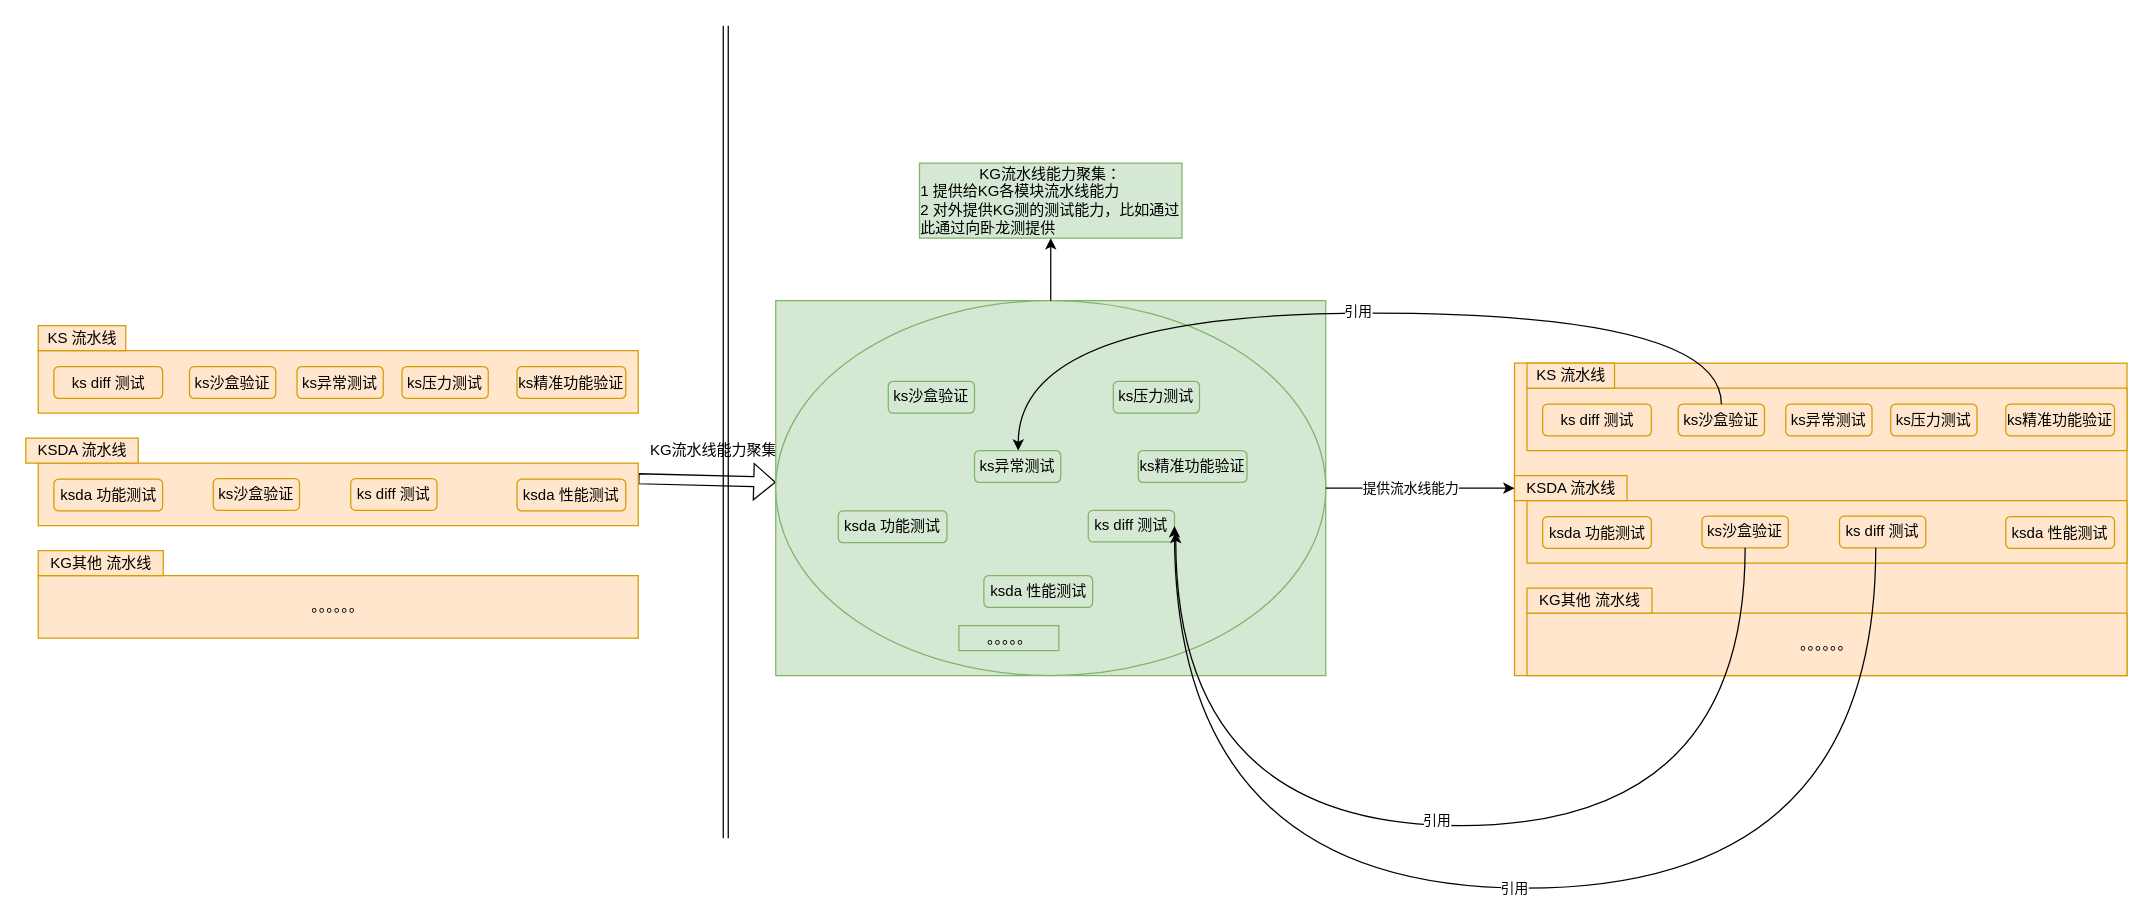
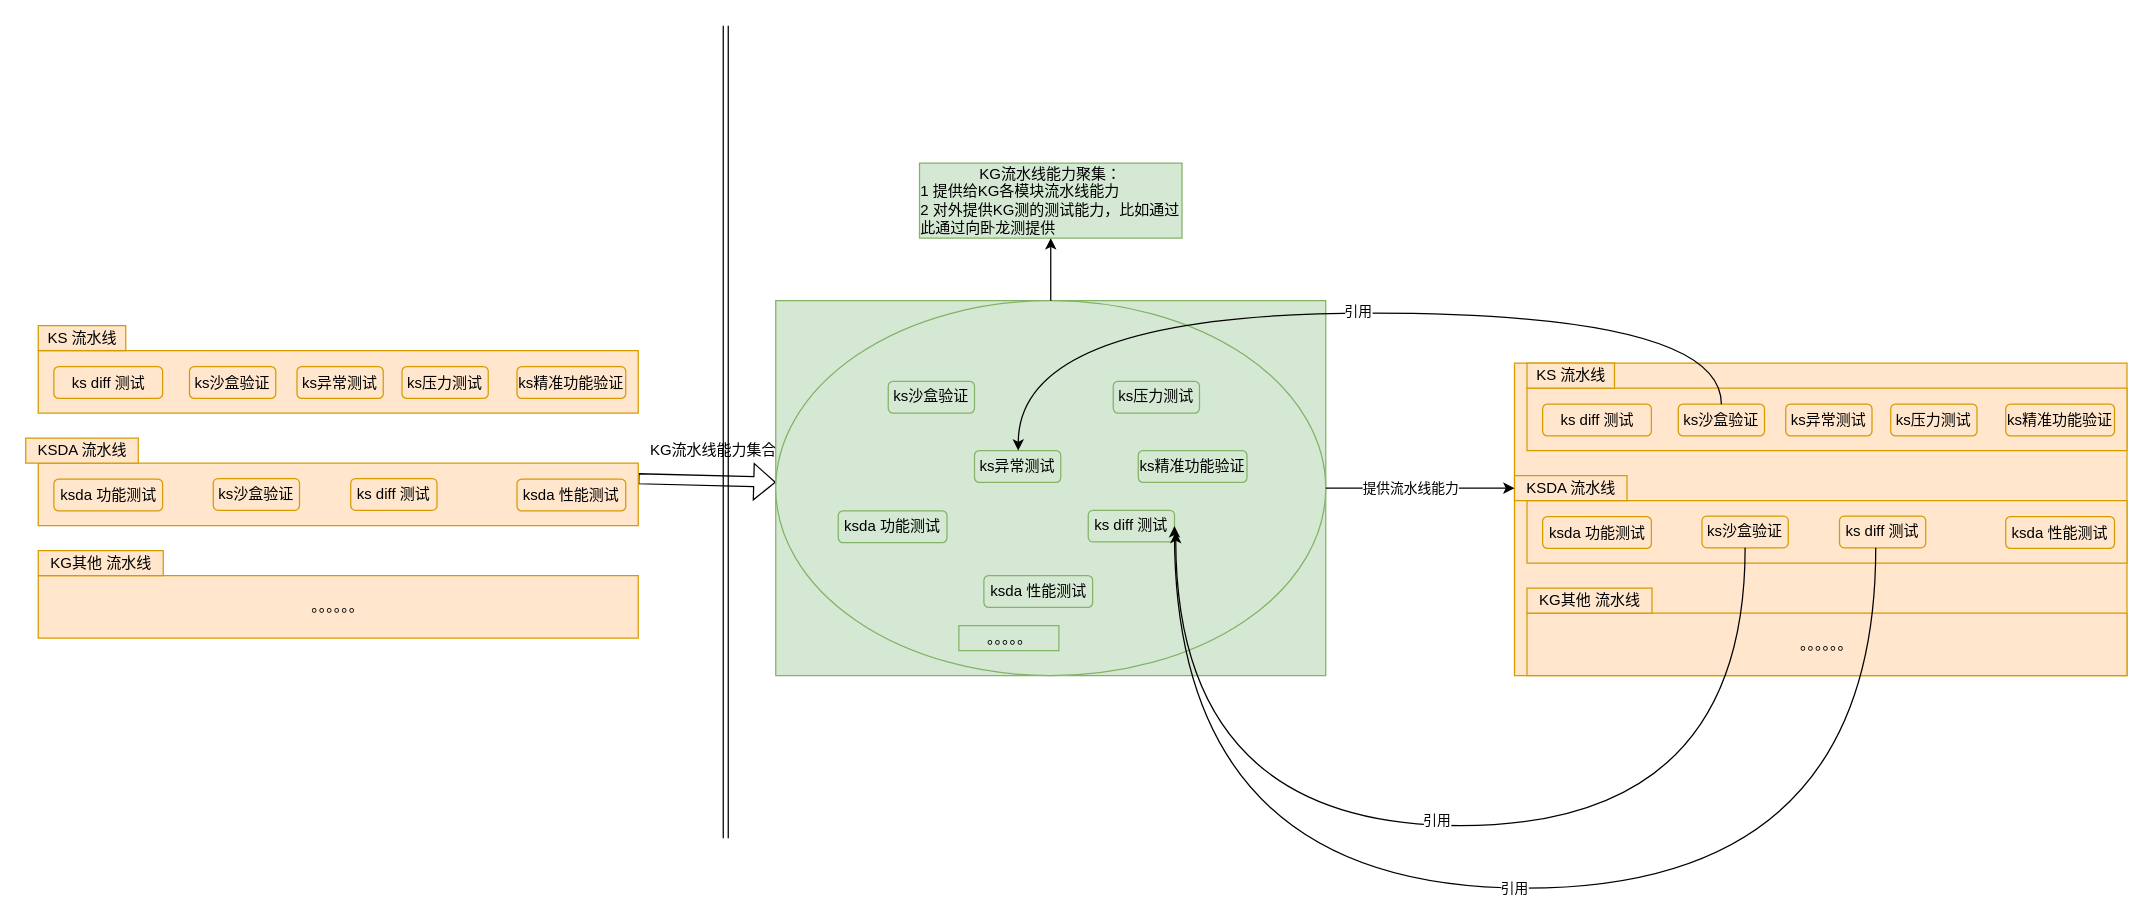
  <mxCell id="0" />
  <mxCell id="1" parent="0" />
  <mxCell id="2" value="。。。。。。" style="rounded=0;whiteSpace=wrap;html=1;fillColor=#ffe6cc;strokeColor=#d79b00;container=0;" vertex="1" parent="1"><mxGeometry x="30" y="460" width="480" height="50" as="geometry" /></mxCell>
  <mxCell id="3" value="KG其他 流水线" style="text;html=1;align=center;verticalAlign=middle;resizable=0;points=[];autosize=1;strokeColor=#d79b00;fillColor=#ffe6cc;" vertex="1" parent="1"><mxGeometry x="30" y="440" width="100" height="20" as="geometry" /></mxCell>
  <mxCell id="4" value="" style="shape=link;html=1;rounded=0;" edge="1" parent="1"><mxGeometry width="100" relative="1" as="geometry"><mxPoint x="580" y="20" as="sourcePoint" /><mxPoint x="580" y="670" as="targetPoint" /></mxGeometry></mxCell>
  <mxCell id="5" value="" style="shape=flexArrow;endArrow=classic;html=1;rounded=0;exitX=1;exitY=0.25;exitDx=0;exitDy=0;width=8;endSize=5.4;" edge="1" parent="1" source="7" target="21"><mxGeometry width="50" height="50" relative="1" as="geometry"><mxPoint x="530" y="384.5" as="sourcePoint" /><mxPoint x="660" y="384.5" as="targetPoint" /></mxGeometry></mxCell>
- <mxCell id="6" value="KG流水线能力聚集" style="text;html=1;align=center;verticalAlign=middle;resizable=0;points=[];autosize=1;strokeColor=none;fillColor=none;" vertex="1" parent="1"><mxGeometry x="510" y="350" width="120" height="20" as="geometry" /></mxCell>
+ <mxCell id="6" value="KG流水线能力集合" style="text;html=1;align=center;verticalAlign=middle;resizable=0;points=[];autosize=1;strokeColor=none;fillColor=none;" vertex="1" parent="1"><mxGeometry x="510" y="350" width="120" height="20" as="geometry" /></mxCell>
  <mxCell id="7" value="" style="rounded=0;whiteSpace=wrap;html=1;fillColor=#ffe6cc;strokeColor=#d79b00;container=0;" vertex="1" parent="1"><mxGeometry x="30" y="370" width="480" height="50" as="geometry" /></mxCell>
  <mxCell id="8" value="ksda 性能测试" style="rounded=1;whiteSpace=wrap;html=1;fillColor=#ffe6cc;strokeColor=#d79b00;container=0;flipH=1;" vertex="1" parent="1"><mxGeometry x="413" y="382.821" width="87" height="25.389" as="geometry" /></mxCell>
  <mxCell id="9" value="ks diff 测试" style="rounded=1;whiteSpace=wrap;html=1;fillColor=#ffe6cc;strokeColor=#d79b00;container=0;flipH=1;" vertex="1" parent="1"><mxGeometry x="280" y="382.31" width="69" height="25.389" as="geometry" /></mxCell>
  <mxCell id="10" value="ks沙盒验证" style="rounded=1;whiteSpace=wrap;html=1;fillColor=#ffe6cc;strokeColor=#d79b00;container=0;flipH=1;" vertex="1" parent="1"><mxGeometry x="170" y="382.309" width="69" height="25.389" as="geometry" /></mxCell>
  <mxCell id="11" value="ksda 功能测试" style="rounded=1;whiteSpace=wrap;html=1;fillColor=#ffe6cc;strokeColor=#d79b00;container=0;flipH=1;" vertex="1" parent="1"><mxGeometry x="42.5" y="382.819" width="87" height="25.389" as="geometry" /></mxCell>
  <mxCell id="12" value="KSDA 流水线" style="text;html=1;align=center;verticalAlign=middle;resizable=0;points=[];autosize=1;strokeColor=#d79b00;fillColor=#ffe6cc;" vertex="1" parent="1"><mxGeometry x="20" y="350" width="90" height="20" as="geometry" /></mxCell>
  <mxCell id="13" value="" style="rounded=0;whiteSpace=wrap;html=1;fillColor=#ffe6cc;strokeColor=#d79b00;container=0;" vertex="1" parent="1"><mxGeometry x="30" y="280" width="480" height="50" as="geometry" /></mxCell>
  <mxCell id="14" value="ks精准功能验证" style="rounded=1;whiteSpace=wrap;html=1;fillColor=#ffe6cc;strokeColor=#d79b00;container=0;flipH=1;" vertex="1" parent="1"><mxGeometry x="413" y="292.821" width="87" height="25.389" as="geometry" /></mxCell>
  <mxCell id="15" value="ks压力测试" style="rounded=1;whiteSpace=wrap;html=1;fillColor=#ffe6cc;strokeColor=#d79b00;container=0;flipH=1;" vertex="1" parent="1"><mxGeometry x="321" y="292.82" width="69" height="25.389" as="geometry" /></mxCell>
  <mxCell id="16" value="ks异常测试" style="rounded=1;whiteSpace=wrap;html=1;fillColor=#ffe6cc;strokeColor=#d79b00;container=0;flipH=1;" vertex="1" parent="1"><mxGeometry x="237" y="292.821" width="69" height="25.389" as="geometry" /></mxCell>
  <mxCell id="17" value="ks沙盒验证" style="rounded=1;whiteSpace=wrap;html=1;fillColor=#ffe6cc;strokeColor=#d79b00;container=0;flipH=1;" vertex="1" parent="1"><mxGeometry x="151" y="292.819" width="69" height="25.389" as="geometry" /></mxCell>
  <mxCell id="18" value="ks diff 测试" style="rounded=1;whiteSpace=wrap;html=1;fillColor=#ffe6cc;strokeColor=#d79b00;container=0;flipH=1;" vertex="1" parent="1"><mxGeometry x="42.5" y="292.819" width="87" height="25.389" as="geometry" /></mxCell>
  <mxCell id="19" value="KS 流水线" style="text;html=1;align=center;verticalAlign=middle;resizable=0;points=[];autosize=1;strokeColor=#d79b00;fillColor=#ffe6cc;" vertex="1" parent="1"><mxGeometry x="30" y="260" width="70" height="20" as="geometry" /></mxCell>
  <mxCell id="20" value="" style="group;fillColor=#d5e8d4;strokeColor=#82b366;" vertex="1" connectable="0" parent="1"><mxGeometry x="620" y="240" width="440" height="300" as="geometry" /></mxCell>
  <mxCell id="21" value="" style="ellipse;whiteSpace=wrap;html=1;fillColor=#d5e8d4;strokeColor=#82b366;" vertex="1" parent="20"><mxGeometry width="440" height="300" as="geometry" /></mxCell>
  <mxCell id="22" value="ksda 性能测试" style="rounded=1;whiteSpace=wrap;html=1;fillColor=#d5e8d4;strokeColor=#82b366;container=0;flipH=1;" vertex="1" parent="20"><mxGeometry x="166.5" y="220.001" width="87" height="25.389" as="geometry" /></mxCell>
  <mxCell id="23" value="ks diff 测试" style="rounded=1;whiteSpace=wrap;html=1;fillColor=#d5e8d4;strokeColor=#82b366;container=0;flipH=1;" vertex="1" parent="20"><mxGeometry x="250" y="167.7" width="69" height="25.389" as="geometry" /></mxCell>
  <mxCell id="24" value="ksda 功能测试" style="rounded=1;whiteSpace=wrap;html=1;fillColor=#d5e8d4;strokeColor=#82b366;container=0;flipH=1;" vertex="1" parent="20"><mxGeometry x="50" y="168.209" width="87" height="25.389" as="geometry" /></mxCell>
  <mxCell id="25" value="ks精准功能验证" style="rounded=1;whiteSpace=wrap;html=1;fillColor=#d5e8d4;strokeColor=#82b366;container=0;flipH=1;" vertex="1" parent="20"><mxGeometry x="290" y="120.001" width="87" height="25.389" as="geometry" /></mxCell>
  <mxCell id="26" value="ks压力测试" style="rounded=1;whiteSpace=wrap;html=1;fillColor=#d5e8d4;strokeColor=#82b366;container=0;flipH=1;" vertex="1" parent="20"><mxGeometry x="270" y="64.61" width="69" height="25.389" as="geometry" /></mxCell>
  <mxCell id="27" value="ks异常测试" style="rounded=1;whiteSpace=wrap;html=1;fillColor=#d5e8d4;strokeColor=#82b366;container=0;flipH=1;" vertex="1" parent="20"><mxGeometry x="159" y="120.001" width="69" height="25.389" as="geometry" /></mxCell>
  <mxCell id="28" value="ks沙盒验证" style="rounded=1;whiteSpace=wrap;html=1;fillColor=#d5e8d4;strokeColor=#82b366;container=0;flipH=1;" vertex="1" parent="20"><mxGeometry x="90" y="64.609" width="69" height="25.389" as="geometry" /></mxCell>
  <mxCell id="29" value="。。。。。" style="text;html=1;align=center;verticalAlign=middle;resizable=0;points=[];autosize=1;strokeColor=#82b366;fillColor=#d5e8d4;" vertex="1" parent="20"><mxGeometry x="146.5" y="260" width="80" height="20" as="geometry" /></mxCell>
  <mxCell id="30" value="" style="group;fillColor=#ffe6cc;strokeColor=#d79b00;" vertex="1" connectable="0" parent="1"><mxGeometry x="1211" y="290" width="490" height="250" as="geometry" /></mxCell>
  <mxCell id="31" value="。。。。。。" style="rounded=0;whiteSpace=wrap;html=1;fillColor=#ffe6cc;strokeColor=#d79b00;container=0;" vertex="1" parent="30"><mxGeometry x="10" y="200" width="480" height="50" as="geometry" /></mxCell>
  <mxCell id="32" value="KG其他 流水线" style="text;html=1;align=center;verticalAlign=middle;resizable=0;points=[];autosize=1;strokeColor=#d79b00;fillColor=#ffe6cc;" vertex="1" parent="30"><mxGeometry x="10" y="180" width="100" height="20" as="geometry" /></mxCell>
  <mxCell id="33" value="" style="rounded=0;whiteSpace=wrap;html=1;fillColor=#ffe6cc;strokeColor=#d79b00;container=0;" vertex="1" parent="30"><mxGeometry x="10" y="110" width="480" height="50" as="geometry" /></mxCell>
  <mxCell id="34" value="ksda 性能测试" style="rounded=1;whiteSpace=wrap;html=1;fillColor=#ffe6cc;strokeColor=#d79b00;container=0;flipH=1;" vertex="1" parent="30"><mxGeometry x="393" y="122.821" width="87" height="25.389" as="geometry" /></mxCell>
  <mxCell id="35" value="ks diff 测试" style="rounded=1;whiteSpace=wrap;html=1;fillColor=#ffe6cc;strokeColor=#d79b00;container=0;flipH=1;" vertex="1" parent="30"><mxGeometry x="260" y="122.31" width="69" height="25.389" as="geometry" /></mxCell>
  <mxCell id="36" value="ks沙盒验证" style="rounded=1;whiteSpace=wrap;html=1;fillColor=#ffe6cc;strokeColor=#d79b00;container=0;flipH=1;" vertex="1" parent="30"><mxGeometry x="150" y="122.309" width="69" height="25.389" as="geometry" /></mxCell>
  <mxCell id="37" value="ksda 功能测试" style="rounded=1;whiteSpace=wrap;html=1;fillColor=#ffe6cc;strokeColor=#d79b00;container=0;flipH=1;" vertex="1" parent="30"><mxGeometry x="22.5" y="122.819" width="87" height="25.389" as="geometry" /></mxCell>
  <mxCell id="38" value="KSDA 流水线" style="text;html=1;align=center;verticalAlign=middle;resizable=0;points=[];autosize=1;strokeColor=#d79b00;fillColor=#ffe6cc;" vertex="1" parent="30"><mxGeometry y="90" width="90" height="20" as="geometry" /></mxCell>
  <mxCell id="39" value="" style="rounded=0;whiteSpace=wrap;html=1;fillColor=#ffe6cc;strokeColor=#d79b00;container=0;" vertex="1" parent="30"><mxGeometry x="10" y="20" width="480" height="50" as="geometry" /></mxCell>
  <mxCell id="40" value="ks精准功能验证" style="rounded=1;whiteSpace=wrap;html=1;fillColor=#ffe6cc;strokeColor=#d79b00;container=0;flipH=1;" vertex="1" parent="30"><mxGeometry x="393" y="32.821" width="87" height="25.389" as="geometry" /></mxCell>
  <mxCell id="41" value="ks压力测试" style="rounded=1;whiteSpace=wrap;html=1;fillColor=#ffe6cc;strokeColor=#d79b00;container=0;flipH=1;" vertex="1" parent="30"><mxGeometry x="301" y="32.82" width="69" height="25.389" as="geometry" /></mxCell>
  <mxCell id="42" value="ks异常测试" style="rounded=1;whiteSpace=wrap;html=1;fillColor=#ffe6cc;strokeColor=#d79b00;container=0;flipH=1;" vertex="1" parent="30"><mxGeometry x="217" y="32.821" width="69" height="25.389" as="geometry" /></mxCell>
  <mxCell id="43" value="ks沙盒验证" style="rounded=1;whiteSpace=wrap;html=1;fillColor=#ffe6cc;strokeColor=#d79b00;container=0;flipH=1;" vertex="1" parent="30"><mxGeometry x="131" y="32.819" width="69" height="25.389" as="geometry" /></mxCell>
  <mxCell id="44" value="ks diff 测试" style="rounded=1;whiteSpace=wrap;html=1;fillColor=#ffe6cc;strokeColor=#d79b00;container=0;flipH=1;" vertex="1" parent="30"><mxGeometry x="22.5" y="32.819" width="87" height="25.389" as="geometry" /></mxCell>
  <mxCell id="45" value="KS 流水线" style="text;html=1;align=center;verticalAlign=middle;resizable=0;points=[];autosize=1;strokeColor=#d79b00;fillColor=#ffe6cc;" vertex="1" parent="30"><mxGeometry x="10" width="70" height="20" as="geometry" /></mxCell>
  <mxCell id="46" value="" style="edgeStyle=orthogonalEdgeStyle;rounded=0;orthogonalLoop=1;jettySize=auto;html=1;" edge="1" parent="1" source="21" target="38"><mxGeometry relative="1" as="geometry" /></mxCell>
  <mxCell id="47" value="提供流水线能力" style="edgeLabel;html=1;align=center;verticalAlign=middle;resizable=0;points=[];" vertex="1" connectable="0" parent="46"><mxGeometry x="-0.111" y="1" relative="1" as="geometry"><mxPoint as="offset" /></mxGeometry></mxCell>
  <mxCell id="48" value="引用" style="edgeStyle=orthogonalEdgeStyle;rounded=0;orthogonalLoop=1;jettySize=auto;html=1;entryX=1;entryY=0.5;entryDx=0;entryDy=0;curved=1;" edge="1" parent="1" source="35" target="23"><mxGeometry relative="1" as="geometry"><Array as="points"><mxPoint x="1500" y="710" /><mxPoint x="939" y="710" /></Array></mxGeometry></mxCell>
  <mxCell id="49" style="edgeStyle=orthogonalEdgeStyle;curved=1;rounded=0;orthogonalLoop=1;jettySize=auto;html=1;" edge="1" parent="1" source="36"><mxGeometry relative="1" as="geometry"><mxPoint x="940" y="425.004" as="targetPoint" /><Array as="points"><mxPoint x="1396" y="660" /><mxPoint x="940" y="660" /></Array></mxGeometry></mxCell>
  <mxCell id="50" value="引用" style="edgeLabel;html=1;align=center;verticalAlign=middle;resizable=0;points=[];" vertex="1" connectable="0" parent="49"><mxGeometry x="0.027" y="-5" relative="1" as="geometry"><mxPoint as="offset" /></mxGeometry></mxCell>
  <mxCell id="51" style="edgeStyle=orthogonalEdgeStyle;curved=1;rounded=0;orthogonalLoop=1;jettySize=auto;html=1;" edge="1" parent="1" source="43" target="27"><mxGeometry relative="1" as="geometry"><Array as="points"><mxPoint x="1377" y="250" /><mxPoint x="814" y="250" /></Array></mxGeometry></mxCell>
  <mxCell id="52" value="引用" style="edgeLabel;html=1;align=center;verticalAlign=middle;resizable=0;points=[];" vertex="1" connectable="0" parent="51"><mxGeometry x="-0.023" y="-2" relative="1" as="geometry"><mxPoint as="offset" /></mxGeometry></mxCell>
  <mxCell id="53" value="KG流水线能力聚集：&lt;br&gt;&lt;div style=&quot;text-align: left&quot;&gt;&lt;span&gt;1 提供给KG各模块流水线能力&lt;/span&gt;&lt;/div&gt;&lt;div style=&quot;text-align: left&quot;&gt;&lt;span&gt;2 对外提供KG测的测试能力，比如通过此通过向卧龙测提供&lt;/span&gt;&lt;/div&gt;" style="whiteSpace=wrap;html=1;fillColor=#d5e8d4;strokeColor=#82b366;" vertex="1" parent="1"><mxGeometry x="735" y="130" width="210" height="60" as="geometry" /></mxCell>
  <mxCell id="54" value="" style="edgeStyle=orthogonalEdgeStyle;curved=1;rounded=0;orthogonalLoop=1;jettySize=auto;html=1;" edge="1" parent="1" source="21" target="53"><mxGeometry relative="1" as="geometry" /></mxCell>
